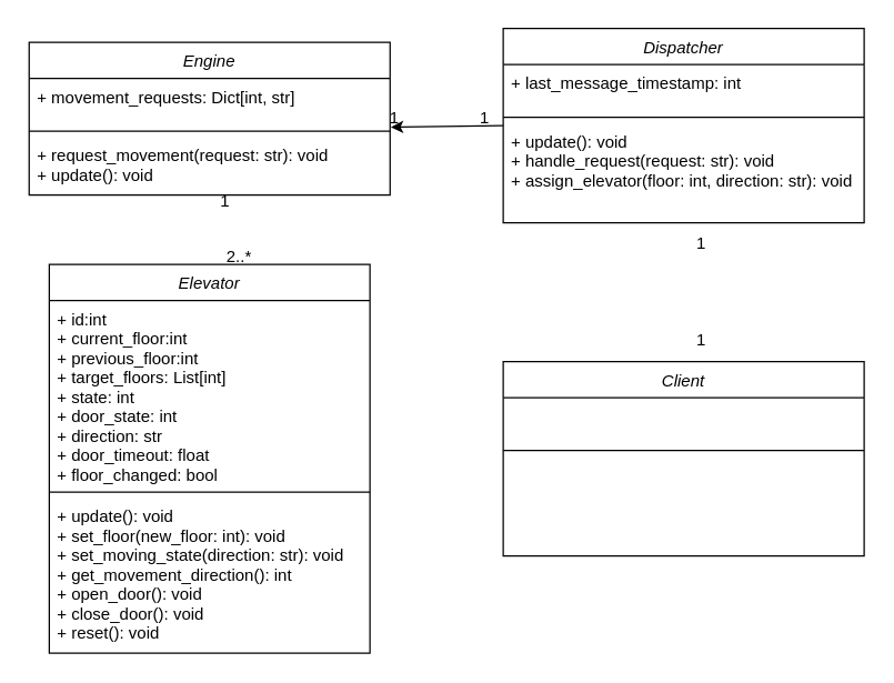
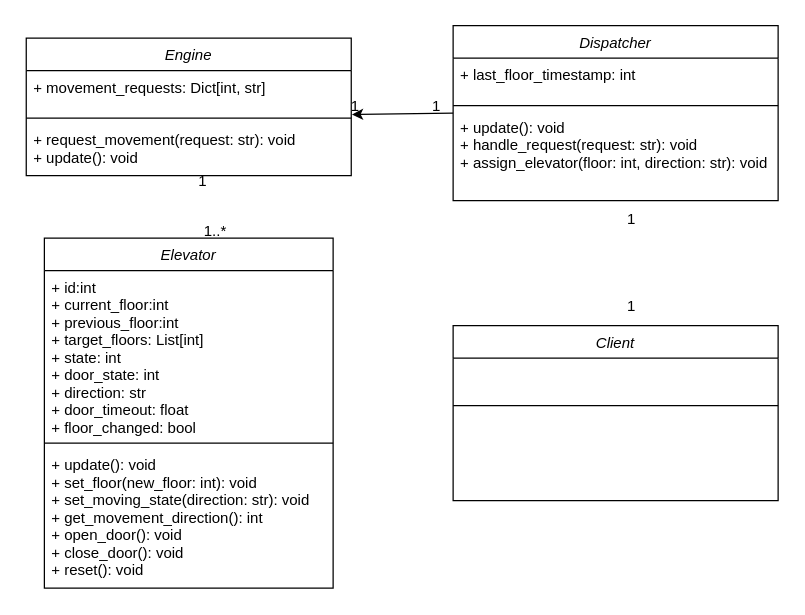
  <mxCell id="0" />
  <mxCell id="1" parent="0" />
  <mxCell id="2" value="Elevator" style="swimlane;fontStyle=2;align=center;verticalAlign=top;childLayout=stackLayout;horizontal=1;startSize=26;horizontalStack=0;resizeParent=1;resizeLast=0;collapsible=1;marginBottom=0;rounded=0;shadow=0;strokeWidth=1;" parent="1" vertex="1"><mxGeometry x="35" y="190" width="231" height="280" as="geometry"><mxRectangle x="230" y="140" width="160" height="26" as="alternateBounds" /></mxGeometry></mxCell>
  <mxCell id="3" value="+ id:int&#10;+ current_floor:int&#10;+ previous_floor:int&#10;+ target_floors: List[int]&#10;+ state: int&#10;+ door_state: int&#10;+ direction: str&#10;+ door_timeout: float&#10;+ floor_changed: bool&#10;" style="text;align=left;verticalAlign=top;spacingLeft=4;spacingRight=4;overflow=hidden;rotatable=0;points=[[0,0.5],[1,0.5]];portConstraint=eastwest;" parent="2" vertex="1"><mxGeometry y="26" width="231" height="134" as="geometry" /></mxCell>
  <mxCell id="4" value="" style="line;html=1;strokeWidth=1;align=left;verticalAlign=middle;spacingTop=-1;spacingLeft=3;spacingRight=3;rotatable=0;labelPosition=right;points=[];portConstraint=eastwest;" parent="2" vertex="1"><mxGeometry y="160" width="231" height="8" as="geometry" /></mxCell>
  <mxCell id="5" value="+ update(): void&#10;+ set_floor(new_floor: int): void&#10;+ set_moving_state(direction: str): void&#10;+ get_movement_direction(): int&#10;+ open_door(): void&#10;+ close_door(): void&#10;+ reset(): void" style="text;align=left;verticalAlign=top;spacingLeft=4;spacingRight=4;overflow=hidden;rotatable=0;points=[[0,0.5],[1,0.5]];portConstraint=eastwest;" vertex="1" parent="2"><mxGeometry y="168" width="231" height="112" as="geometry" /></mxCell>
  <mxCell id="6" value="Dispatcher" style="swimlane;fontStyle=2;align=center;verticalAlign=top;childLayout=stackLayout;horizontal=1;startSize=26;horizontalStack=0;resizeParent=1;resizeLast=0;collapsible=1;marginBottom=0;rounded=0;shadow=0;strokeWidth=1;" vertex="1" parent="1"><mxGeometry x="362" y="20" width="260" height="140" as="geometry"><mxRectangle x="230" y="140" width="160" height="26" as="alternateBounds" /></mxGeometry></mxCell>
  <mxCell id="7" value="" style="endArrow=classic;html=1;rounded=0;entryX=1.002;entryY=0.137;entryDx=0;entryDy=0;entryPerimeter=0;" edge="1" parent="6" target="13"><mxGeometry width="50" height="50" relative="1" as="geometry"><mxPoint y="70" as="sourcePoint" /><mxPoint x="50" y="20" as="targetPoint" /></mxGeometry></mxCell>
- <mxCell id="8" value="+ last_message_timestamp: int&#10;&#10;" style="text;align=left;verticalAlign=top;spacingLeft=4;spacingRight=4;overflow=hidden;rotatable=0;points=[[0,0.5],[1,0.5]];portConstraint=eastwest;" vertex="1" parent="6"><mxGeometry y="26" width="260" height="34" as="geometry" /></mxCell>
+ <mxCell id="8" value="+ last_floor_timestamp: int&#10;&#10;" style="text;align=left;verticalAlign=top;spacingLeft=4;spacingRight=4;overflow=hidden;rotatable=0;points=[[0,0.5],[1,0.5]];portConstraint=eastwest;" vertex="1" parent="6"><mxGeometry y="26" width="260" height="34" as="geometry" /></mxCell>
  <mxCell id="9" value="" style="line;html=1;strokeWidth=1;align=left;verticalAlign=middle;spacingTop=-1;spacingLeft=3;spacingRight=3;rotatable=0;labelPosition=right;points=[];portConstraint=eastwest;" vertex="1" parent="6"><mxGeometry y="60" width="260" height="8" as="geometry" /></mxCell>
  <mxCell id="10" value="+ update(): void&#10;+ handle_request(request: str): void&#10;+ assign_elevator(floor: int, direction: str): void" style="text;align=left;verticalAlign=top;spacingLeft=4;spacingRight=4;overflow=hidden;rotatable=0;points=[[0,0.5],[1,0.5]];portConstraint=eastwest;" vertex="1" parent="6"><mxGeometry y="68" width="260" height="62" as="geometry" /></mxCell>
  <mxCell id="11" value="Engine" style="swimlane;fontStyle=2;align=center;verticalAlign=top;childLayout=stackLayout;horizontal=1;startSize=26;horizontalStack=0;resizeParent=1;resizeLast=0;collapsible=1;marginBottom=0;rounded=0;shadow=0;strokeWidth=1;" vertex="1" parent="1"><mxGeometry x="20.5" y="30" width="260" height="110" as="geometry"><mxRectangle x="230" y="140" width="160" height="26" as="alternateBounds" /></mxGeometry></mxCell>
  <mxCell id="12" value="+ movement_requests: Dict[int, str]&#10;&#10;" style="text;align=left;verticalAlign=top;spacingLeft=4;spacingRight=4;overflow=hidden;rotatable=0;points=[[0,0.5],[1,0.5]];portConstraint=eastwest;" vertex="1" parent="11"><mxGeometry y="26" width="260" height="34" as="geometry" /></mxCell>
  <mxCell id="13" value="" style="line;html=1;strokeWidth=1;align=left;verticalAlign=middle;spacingTop=-1;spacingLeft=3;spacingRight=3;rotatable=0;labelPosition=right;points=[];portConstraint=eastwest;" vertex="1" parent="11"><mxGeometry y="60" width="260" height="8" as="geometry" /></mxCell>
  <mxCell id="14" value="+ request_movement(request: str): void&#10;+ update(): void&#10;" style="text;align=left;verticalAlign=top;spacingLeft=4;spacingRight=4;overflow=hidden;rotatable=0;points=[[0,0.5],[1,0.5]];portConstraint=eastwest;" vertex="1" parent="11"><mxGeometry y="68" width="260" height="42" as="geometry" /></mxCell>
  <mxCell id="15" value="Client" style="swimlane;fontStyle=2;align=center;verticalAlign=top;childLayout=stackLayout;horizontal=1;startSize=26;horizontalStack=0;resizeParent=1;resizeLast=0;collapsible=1;marginBottom=0;rounded=0;shadow=0;strokeWidth=1;" vertex="1" parent="1"><mxGeometry x="362" y="260" width="260" height="140" as="geometry"><mxRectangle x="230" y="140" width="160" height="26" as="alternateBounds" /></mxGeometry></mxCell>
  <mxCell id="16" value="&#10;" style="text;align=left;verticalAlign=top;spacingLeft=4;spacingRight=4;overflow=hidden;rotatable=0;points=[[0,0.5],[1,0.5]];portConstraint=eastwest;" vertex="1" parent="15"><mxGeometry y="26" width="260" height="34" as="geometry" /></mxCell>
  <mxCell id="17" value="" style="line;html=1;strokeWidth=1;align=left;verticalAlign=middle;spacingTop=-1;spacingLeft=3;spacingRight=3;rotatable=0;labelPosition=right;points=[];portConstraint=eastwest;" vertex="1" parent="15"><mxGeometry y="60" width="260" height="8" as="geometry" /></mxCell>
  <mxCell id="18" value="1" style="text;html=1;align=center;verticalAlign=middle;whiteSpace=wrap;rounded=0;" vertex="1" parent="1"><mxGeometry x="266" y="70" width="36" height="30" as="geometry" /></mxCell>
  <mxCell id="19" value="1" style="text;html=1;align=center;verticalAlign=middle;whiteSpace=wrap;rounded=0;" vertex="1" parent="1"><mxGeometry x="132" y="130" width="60" height="30" as="geometry" /></mxCell>
- <mxCell id="20" value="2..*" style="text;html=1;align=center;verticalAlign=middle;whiteSpace=wrap;rounded=0;" vertex="1" parent="1"><mxGeometry x="142" y="170" width="60" height="30" as="geometry" /></mxCell>
+ <mxCell id="20" value="1..*" style="text;html=1;align=center;verticalAlign=middle;whiteSpace=wrap;rounded=0;" vertex="1" parent="1"><mxGeometry x="142" y="170" width="60" height="30" as="geometry" /></mxCell>
  <mxCell id="21" value="1" style="text;html=1;align=center;verticalAlign=middle;whiteSpace=wrap;rounded=0;" vertex="1" parent="1"><mxGeometry x="336" y="70" width="26" height="30" as="geometry" /></mxCell>
  <mxCell id="22" value="1" style="text;html=1;align=center;verticalAlign=middle;whiteSpace=wrap;rounded=0;" vertex="1" parent="1"><mxGeometry x="492" y="160" width="26" height="30" as="geometry" /></mxCell>
  <mxCell id="23" value="1" style="text;html=1;align=center;verticalAlign=middle;whiteSpace=wrap;rounded=0;" vertex="1" parent="1"><mxGeometry x="492" y="230" width="26" height="30" as="geometry" /></mxCell>
